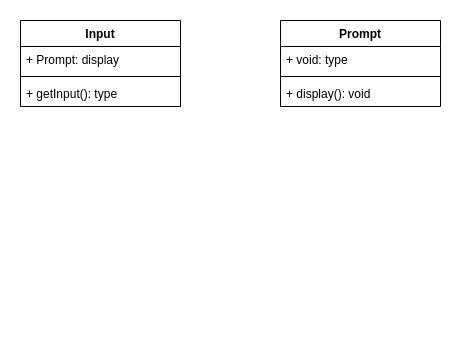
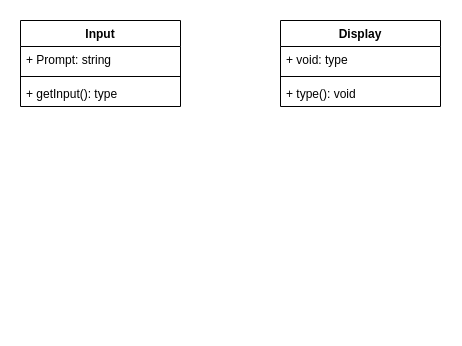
  <mxCell id="0" />
  <mxCell id="1" parent="0" />
  <mxCell id="2" value="" style="text;strokeColor=none;fillColor=none;align=left;verticalAlign=middle;spacingTop=-1;spacingLeft=4;spacingRight=4;rotatable=0;labelPosition=right;points=[];portConstraint=eastwest;" vertex="1" parent="1"><mxGeometry x="290" y="310" width="20" height="14" as="geometry" /></mxCell>
  <mxCell id="3" value="Input" style="swimlane;fontStyle=1;align=center;verticalAlign=top;childLayout=stackLayout;horizontal=1;startSize=26;horizontalStack=0;resizeParent=1;resizeParentMax=0;resizeLast=0;collapsible=1;marginBottom=0;whiteSpace=wrap;html=1;" vertex="1" parent="1"><mxGeometry x="20" y="20" width="160" height="86" as="geometry" /></mxCell>
- <mxCell id="4" value="+ Prompt: display" style="text;strokeColor=none;fillColor=none;align=left;verticalAlign=top;spacingLeft=4;spacingRight=4;overflow=hidden;rotatable=0;points=[[0,0.5],[1,0.5]];portConstraint=eastwest;whiteSpace=wrap;html=1;" vertex="1" parent="3"><mxGeometry y="26" width="160" height="26" as="geometry" /></mxCell>
+ <mxCell id="4" value="+ Prompt: string" style="text;strokeColor=none;fillColor=none;align=left;verticalAlign=top;spacingLeft=4;spacingRight=4;overflow=hidden;rotatable=0;points=[[0,0.5],[1,0.5]];portConstraint=eastwest;whiteSpace=wrap;html=1;" vertex="1" parent="3"><mxGeometry y="26" width="160" height="26" as="geometry" /></mxCell>
  <mxCell id="5" value="" style="line;strokeWidth=1;fillColor=none;align=left;verticalAlign=middle;spacingTop=-1;spacingLeft=3;spacingRight=3;rotatable=0;labelPosition=right;points=[];portConstraint=eastwest;strokeColor=inherit;" vertex="1" parent="3"><mxGeometry y="52" width="160" height="8" as="geometry" /></mxCell>
  <mxCell id="6" value="+ getInput(): type" style="text;strokeColor=none;fillColor=none;align=left;verticalAlign=top;spacingLeft=4;spacingRight=4;overflow=hidden;rotatable=0;points=[[0,0.5],[1,0.5]];portConstraint=eastwest;whiteSpace=wrap;html=1;" vertex="1" parent="3"><mxGeometry y="60" width="160" height="26" as="geometry" /></mxCell>
- <mxCell id="7" value="Prompt" style="swimlane;fontStyle=1;align=center;verticalAlign=top;childLayout=stackLayout;horizontal=1;startSize=26;horizontalStack=0;resizeParent=1;resizeParentMax=0;resizeLast=0;collapsible=1;marginBottom=0;whiteSpace=wrap;html=1;" vertex="1" parent="1"><mxGeometry x="280" y="20" width="160" height="86" as="geometry" /></mxCell>
+ <mxCell id="7" value="Display" style="swimlane;fontStyle=1;align=center;verticalAlign=top;childLayout=stackLayout;horizontal=1;startSize=26;horizontalStack=0;resizeParent=1;resizeParentMax=0;resizeLast=0;collapsible=1;marginBottom=0;whiteSpace=wrap;html=1;" vertex="1" parent="1"><mxGeometry x="280" y="20" width="160" height="86" as="geometry" /></mxCell>
  <mxCell id="8" value="+ void: type" style="text;strokeColor=none;fillColor=none;align=left;verticalAlign=top;spacingLeft=4;spacingRight=4;overflow=hidden;rotatable=0;points=[[0,0.5],[1,0.5]];portConstraint=eastwest;whiteSpace=wrap;html=1;" vertex="1" parent="7"><mxGeometry y="26" width="160" height="26" as="geometry" /></mxCell>
  <mxCell id="9" value="" style="line;strokeWidth=1;fillColor=none;align=left;verticalAlign=middle;spacingTop=-1;spacingLeft=3;spacingRight=3;rotatable=0;labelPosition=right;points=[];portConstraint=eastwest;strokeColor=inherit;" vertex="1" parent="7"><mxGeometry y="52" width="160" height="8" as="geometry" /></mxCell>
- <mxCell id="10" value="+ display(): void&amp;nbsp;" style="text;strokeColor=none;fillColor=none;align=left;verticalAlign=top;spacingLeft=4;spacingRight=4;overflow=hidden;rotatable=0;points=[[0,0.5],[1,0.5]];portConstraint=eastwest;whiteSpace=wrap;html=1;" vertex="1" parent="7"><mxGeometry y="60" width="160" height="26" as="geometry" /></mxCell>
+ <mxCell id="10" value="+ type(): void&amp;nbsp;" style="text;strokeColor=none;fillColor=none;align=left;verticalAlign=top;spacingLeft=4;spacingRight=4;overflow=hidden;rotatable=0;points=[[0,0.5],[1,0.5]];portConstraint=eastwest;whiteSpace=wrap;html=1;" vertex="1" parent="7"><mxGeometry y="60" width="160" height="26" as="geometry" /></mxCell>
